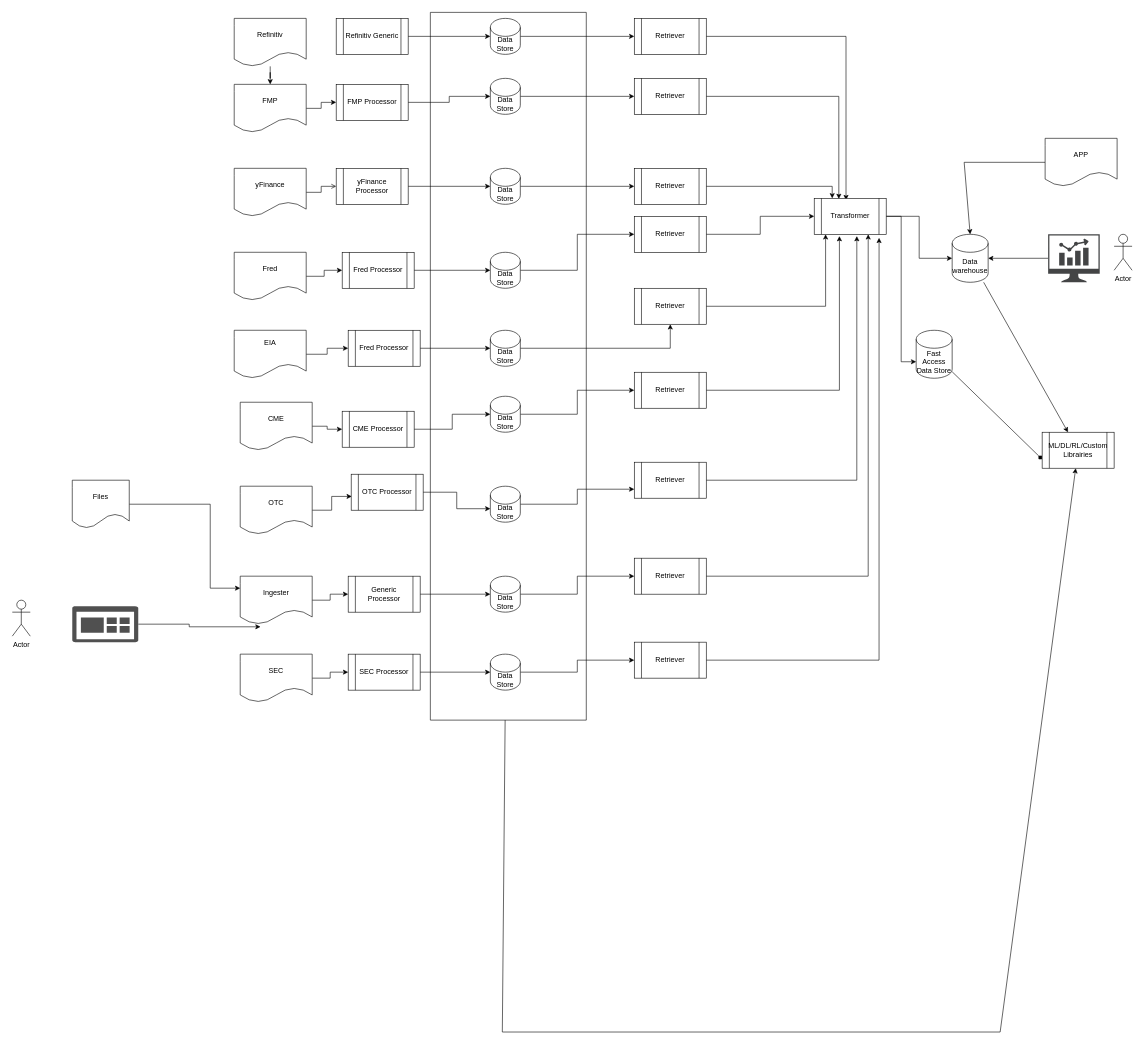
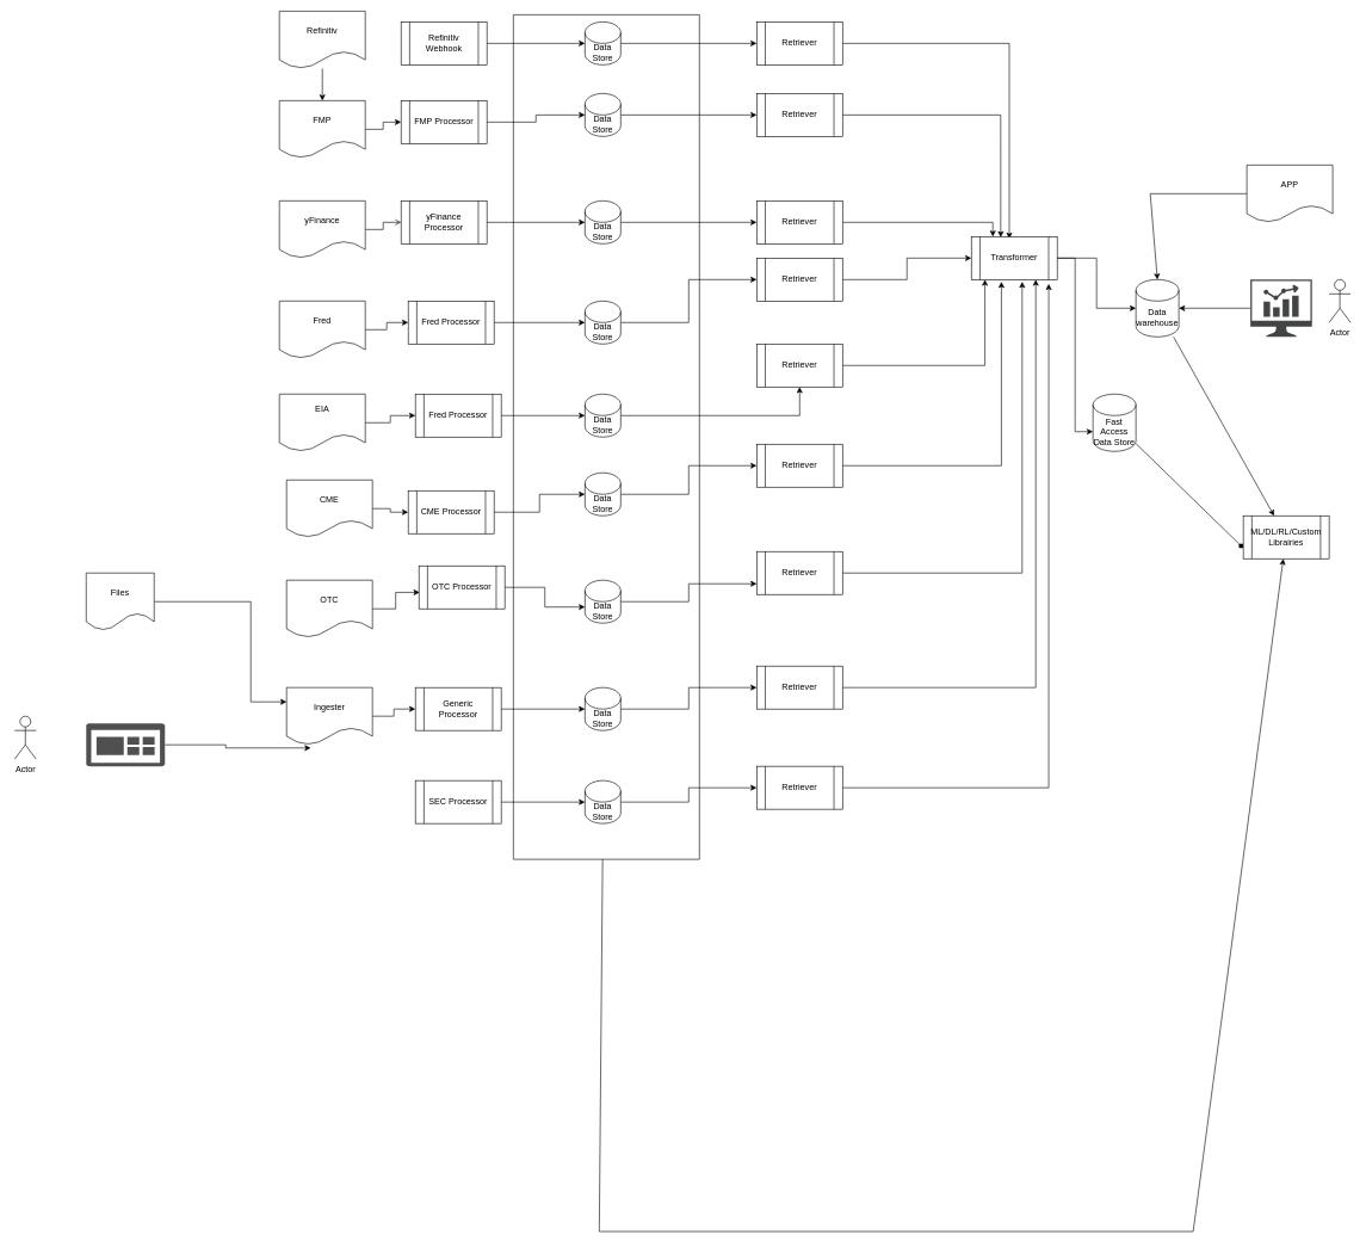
  <mxCell id="0" />
  <mxCell id="1" parent="0" />
  <mxCell id="2" style="edgeStyle=orthogonalEdgeStyle;rounded=0;orthogonalLoop=1;jettySize=auto;html=1;entryX=0;entryY=0.5;entryDx=0;entryDy=0;" edge="1" parent="1" source="3" target="31"><mxGeometry relative="1" as="geometry" /></mxCell>
  <mxCell id="3" value="&#10;EIA&#10;&#10;" style="shape=document;whiteSpace=wrap;html=1;boundedLbl=1;" vertex="1" parent="1"><mxGeometry x="390" y="550" width="120" height="80" as="geometry" /></mxCell>
  <mxCell id="4" style="edgeStyle=orthogonalEdgeStyle;rounded=0;orthogonalLoop=1;jettySize=auto;html=1;" edge="1" parent="1" source="5" target="25"><mxGeometry relative="1" as="geometry" /></mxCell>
  <mxCell id="5" value="Fred" style="shape=document;whiteSpace=wrap;html=1;boundedLbl=1;" vertex="1" parent="1"><mxGeometry x="390" y="420" width="120" height="80" as="geometry" /></mxCell>
  <mxCell id="6" style="edgeStyle=orthogonalEdgeStyle;rounded=0;orthogonalLoop=1;jettySize=auto;html=1;entryX=0;entryY=0.5;entryDx=0;entryDy=0;endArrow=open;" edge="1" parent="1" source="7" target="23"><mxGeometry relative="1" as="geometry" /></mxCell>
  <mxCell id="7" value="yFinance" style="shape=document;whiteSpace=wrap;html=1;boundedLbl=1;" vertex="1" parent="1"><mxGeometry x="390" y="280" width="120" height="80" as="geometry" /></mxCell>
  <mxCell id="8" style="edgeStyle=orthogonalEdgeStyle;rounded=0;orthogonalLoop=1;jettySize=auto;html=1;entryX=0;entryY=0.5;entryDx=0;entryDy=0;" edge="1" parent="1" source="9" target="21"><mxGeometry relative="1" as="geometry" /></mxCell>
  <mxCell id="9" value="FMP" style="shape=document;whiteSpace=wrap;html=1;boundedLbl=1;" vertex="1" parent="1"><mxGeometry x="390" y="140" width="120" height="80" as="geometry" /></mxCell>
  <mxCell id="10" style="edgeStyle=orthogonalEdgeStyle;rounded=0;orthogonalLoop=1;jettySize=auto;html=1;" edge="1" parent="1" source="11" target="9"><mxGeometry relative="1" as="geometry" /></mxCell>
- <mxCell id="11" value="Refinitiv" style="shape=document;whiteSpace=wrap;html=1;boundedLbl=1;" vertex="1" parent="1"><mxGeometry x="390" y="30" width="120" height="80" as="geometry" /></mxCell>
+ <mxCell id="11" value="Refinitiv" style="shape=document;whiteSpace=wrap;html=1;boundedLbl=1;" vertex="1" parent="1"><mxGeometry x="390" y="15" width="120" height="80" as="geometry" /></mxCell>
  <mxCell id="12" style="edgeStyle=orthogonalEdgeStyle;rounded=0;orthogonalLoop=1;jettySize=auto;html=1;entryX=0;entryY=0.5;entryDx=0;entryDy=0;" edge="1" parent="1" source="13" target="29"><mxGeometry relative="1" as="geometry" /></mxCell>
  <mxCell id="13" value="CME" style="shape=document;whiteSpace=wrap;html=1;boundedLbl=1;" vertex="1" parent="1"><mxGeometry x="400" y="670" width="120" height="80" as="geometry" /></mxCell>
  <mxCell id="14" style="edgeStyle=orthogonalEdgeStyle;rounded=0;orthogonalLoop=1;jettySize=auto;html=1;entryX=0.008;entryY=0.617;entryDx=0;entryDy=0;entryPerimeter=0;" edge="1" parent="1" source="15" target="27"><mxGeometry relative="1" as="geometry" /></mxCell>
  <mxCell id="15" value="OTC" style="shape=document;whiteSpace=wrap;html=1;boundedLbl=1;" vertex="1" parent="1"><mxGeometry x="400" y="810" width="120" height="80" as="geometry" /></mxCell>
  <mxCell id="16" style="edgeStyle=orthogonalEdgeStyle;rounded=0;orthogonalLoop=1;jettySize=auto;html=1;entryX=0;entryY=0.5;entryDx=0;entryDy=0;" edge="1" parent="1" source="17" target="33"><mxGeometry relative="1" as="geometry" /></mxCell>
  <mxCell id="17" value="Ingester" style="shape=document;whiteSpace=wrap;html=1;boundedLbl=1;" vertex="1" parent="1"><mxGeometry x="400" y="960" width="120" height="80" as="geometry" /></mxCell>
  <mxCell id="18" style="edgeStyle=orthogonalEdgeStyle;rounded=0;orthogonalLoop=1;jettySize=auto;html=1;" edge="1" parent="1" source="19" target="43"><mxGeometry relative="1" as="geometry" /></mxCell>
- <mxCell id="19" value="Refinitiv Generic" style="shape=process;whiteSpace=wrap;html=1;backgroundOutline=1;" vertex="1" parent="1"><mxGeometry x="560" y="30" width="120" height="60" as="geometry" /></mxCell>
+ <mxCell id="19" value="Refinitiv Webhook" style="shape=process;whiteSpace=wrap;html=1;backgroundOutline=1;" vertex="1" parent="1"><mxGeometry x="560" y="30" width="120" height="60" as="geometry" /></mxCell>
  <mxCell id="20" style="edgeStyle=orthogonalEdgeStyle;rounded=0;orthogonalLoop=1;jettySize=auto;html=1;" edge="1" parent="1" source="21" target="47"><mxGeometry relative="1" as="geometry" /></mxCell>
  <mxCell id="21" value="FMP Processor" style="shape=process;whiteSpace=wrap;html=1;backgroundOutline=1;" vertex="1" parent="1"><mxGeometry x="560" y="140" width="120" height="60" as="geometry" /></mxCell>
  <mxCell id="22" style="edgeStyle=orthogonalEdgeStyle;rounded=0;orthogonalLoop=1;jettySize=auto;html=1;" edge="1" parent="1" source="23" target="49"><mxGeometry relative="1" as="geometry" /></mxCell>
  <mxCell id="23" value="yFinance Processor" style="shape=process;whiteSpace=wrap;html=1;backgroundOutline=1;" vertex="1" parent="1"><mxGeometry x="560" y="280" width="120" height="60" as="geometry" /></mxCell>
  <mxCell id="24" style="edgeStyle=orthogonalEdgeStyle;rounded=0;orthogonalLoop=1;jettySize=auto;html=1;entryX=0;entryY=0.5;entryDx=0;entryDy=0;entryPerimeter=0;" edge="1" parent="1" source="25" target="45"><mxGeometry relative="1" as="geometry" /></mxCell>
  <mxCell id="25" value="Fred Processor" style="shape=process;whiteSpace=wrap;html=1;backgroundOutline=1;" vertex="1" parent="1"><mxGeometry x="570" y="420" width="120" height="60" as="geometry" /></mxCell>
  <mxCell id="26" style="edgeStyle=orthogonalEdgeStyle;rounded=0;orthogonalLoop=1;jettySize=auto;html=1;entryX=0;entryY=0;entryDx=0;entryDy=37.5;entryPerimeter=0;" edge="1" parent="1" source="27" target="35"><mxGeometry relative="1" as="geometry" /></mxCell>
  <mxCell id="27" value="OTC Processor" style="shape=process;whiteSpace=wrap;html=1;backgroundOutline=1;" vertex="1" parent="1"><mxGeometry x="585" y="790" width="120" height="60" as="geometry" /></mxCell>
  <mxCell id="28" style="edgeStyle=orthogonalEdgeStyle;rounded=0;orthogonalLoop=1;jettySize=auto;html=1;" edge="1" parent="1" source="29" target="39"><mxGeometry relative="1" as="geometry" /></mxCell>
  <mxCell id="29" value="CME Processor" style="shape=process;whiteSpace=wrap;html=1;backgroundOutline=1;" vertex="1" parent="1"><mxGeometry x="570" y="685" width="120" height="60" as="geometry" /></mxCell>
  <mxCell id="30" style="edgeStyle=orthogonalEdgeStyle;rounded=0;orthogonalLoop=1;jettySize=auto;html=1;" edge="1" parent="1" source="31" target="41"><mxGeometry relative="1" as="geometry" /></mxCell>
  <mxCell id="31" value="Fred Processor" style="shape=process;whiteSpace=wrap;html=1;backgroundOutline=1;" vertex="1" parent="1"><mxGeometry x="580" y="550" width="120" height="60" as="geometry" /></mxCell>
  <mxCell id="32" style="edgeStyle=orthogonalEdgeStyle;rounded=0;orthogonalLoop=1;jettySize=auto;html=1;" edge="1" parent="1" source="33" target="37"><mxGeometry relative="1" as="geometry" /></mxCell>
  <mxCell id="33" value="Generic Processor" style="shape=process;whiteSpace=wrap;html=1;backgroundOutline=1;" vertex="1" parent="1"><mxGeometry x="580" y="960" width="120" height="60" as="geometry" /></mxCell>
  <mxCell id="34" style="edgeStyle=orthogonalEdgeStyle;rounded=0;orthogonalLoop=1;jettySize=auto;html=1;entryX=0;entryY=0.75;entryDx=0;entryDy=0;" edge="1" parent="1" source="35" target="63"><mxGeometry relative="1" as="geometry" /></mxCell>
  <mxCell id="35" value="Data Store" style="shape=cylinder3;whiteSpace=wrap;html=1;boundedLbl=1;backgroundOutline=1;size=15;" vertex="1" parent="1"><mxGeometry x="817" y="810" width="50" height="60" as="geometry" /></mxCell>
  <mxCell id="36" style="edgeStyle=orthogonalEdgeStyle;rounded=0;orthogonalLoop=1;jettySize=auto;html=1;entryX=0;entryY=0.5;entryDx=0;entryDy=0;" edge="1" parent="1" source="37" target="65"><mxGeometry relative="1" as="geometry" /></mxCell>
  <mxCell id="37" value="Data Store" style="shape=cylinder3;whiteSpace=wrap;html=1;boundedLbl=1;backgroundOutline=1;size=15;" vertex="1" parent="1"><mxGeometry x="817" y="960" width="50" height="60" as="geometry" /></mxCell>
  <mxCell id="38" style="edgeStyle=orthogonalEdgeStyle;rounded=0;orthogonalLoop=1;jettySize=auto;html=1;entryX=0;entryY=0.5;entryDx=0;entryDy=0;" edge="1" parent="1" source="39" target="61"><mxGeometry relative="1" as="geometry" /></mxCell>
  <mxCell id="39" value="Data Store" style="shape=cylinder3;whiteSpace=wrap;html=1;boundedLbl=1;backgroundOutline=1;size=15;" vertex="1" parent="1"><mxGeometry x="817" y="660" width="50" height="60" as="geometry" /></mxCell>
  <mxCell id="40" style="edgeStyle=orthogonalEdgeStyle;rounded=0;orthogonalLoop=1;jettySize=auto;html=1;" edge="1" parent="1" source="41" target="59"><mxGeometry relative="1" as="geometry" /></mxCell>
  <mxCell id="41" value="Data Store" style="shape=cylinder3;whiteSpace=wrap;html=1;boundedLbl=1;backgroundOutline=1;size=15;" vertex="1" parent="1"><mxGeometry x="817" y="550" width="50" height="60" as="geometry" /></mxCell>
  <mxCell id="42" style="edgeStyle=orthogonalEdgeStyle;rounded=0;orthogonalLoop=1;jettySize=auto;html=1;entryX=0;entryY=0.5;entryDx=0;entryDy=0;" edge="1" parent="1" source="43" target="51"><mxGeometry relative="1" as="geometry" /></mxCell>
  <mxCell id="43" value="Data Store" style="shape=cylinder3;whiteSpace=wrap;html=1;boundedLbl=1;backgroundOutline=1;size=15;" vertex="1" parent="1"><mxGeometry x="817" y="30" width="50" height="60" as="geometry" /></mxCell>
  <mxCell id="44" style="edgeStyle=orthogonalEdgeStyle;rounded=0;orthogonalLoop=1;jettySize=auto;html=1;entryX=0;entryY=0.5;entryDx=0;entryDy=0;" edge="1" parent="1" source="45" target="57"><mxGeometry relative="1" as="geometry" /></mxCell>
  <mxCell id="45" value="Data Store" style="shape=cylinder3;whiteSpace=wrap;html=1;boundedLbl=1;backgroundOutline=1;size=15;" vertex="1" parent="1"><mxGeometry x="817" y="420" width="50" height="60" as="geometry" /></mxCell>
  <mxCell id="46" style="edgeStyle=orthogonalEdgeStyle;rounded=0;orthogonalLoop=1;jettySize=auto;html=1;entryX=0;entryY=0.5;entryDx=0;entryDy=0;" edge="1" parent="1" source="47" target="53"><mxGeometry relative="1" as="geometry" /></mxCell>
  <mxCell id="47" value="Data Store" style="shape=cylinder3;whiteSpace=wrap;html=1;boundedLbl=1;backgroundOutline=1;size=15;" vertex="1" parent="1"><mxGeometry x="817" y="130" width="50" height="60" as="geometry" /></mxCell>
  <mxCell id="48" style="edgeStyle=orthogonalEdgeStyle;rounded=0;orthogonalLoop=1;jettySize=auto;html=1;entryX=0;entryY=0.5;entryDx=0;entryDy=0;" edge="1" parent="1" source="49" target="55"><mxGeometry relative="1" as="geometry" /></mxCell>
  <mxCell id="49" value="Data Store" style="shape=cylinder3;whiteSpace=wrap;html=1;boundedLbl=1;backgroundOutline=1;size=15;" vertex="1" parent="1"><mxGeometry x="817" y="280" width="50" height="60" as="geometry" /></mxCell>
  <mxCell id="50" style="edgeStyle=orthogonalEdgeStyle;rounded=0;orthogonalLoop=1;jettySize=auto;html=1;entryX=0.442;entryY=0.05;entryDx=0;entryDy=0;entryPerimeter=0;" edge="1" parent="1" source="51" target="68"><mxGeometry relative="1" as="geometry" /></mxCell>
  <mxCell id="51" value="Retriever" style="shape=process;whiteSpace=wrap;html=1;backgroundOutline=1;" vertex="1" parent="1"><mxGeometry x="1057" y="30" width="120" height="60" as="geometry" /></mxCell>
  <mxCell id="52" style="edgeStyle=orthogonalEdgeStyle;rounded=0;orthogonalLoop=1;jettySize=auto;html=1;entryX=0.342;entryY=0.017;entryDx=0;entryDy=0;entryPerimeter=0;" edge="1" parent="1" source="53" target="68"><mxGeometry relative="1" as="geometry" /></mxCell>
  <mxCell id="53" value="Retriever" style="shape=process;whiteSpace=wrap;html=1;backgroundOutline=1;" vertex="1" parent="1"><mxGeometry x="1057" y="130" width="120" height="60" as="geometry" /></mxCell>
  <mxCell id="54" style="edgeStyle=orthogonalEdgeStyle;rounded=0;orthogonalLoop=1;jettySize=auto;html=1;entryX=0.25;entryY=0;entryDx=0;entryDy=0;" edge="1" parent="1" source="55" target="68"><mxGeometry relative="1" as="geometry"><mxPoint x="1070" y="380" as="targetPoint" /></mxGeometry></mxCell>
  <mxCell id="55" value="Retriever" style="shape=process;whiteSpace=wrap;html=1;backgroundOutline=1;" vertex="1" parent="1"><mxGeometry x="1057" y="280" width="120" height="60" as="geometry" /></mxCell>
  <mxCell id="56" style="edgeStyle=orthogonalEdgeStyle;rounded=0;orthogonalLoop=1;jettySize=auto;html=1;entryX=0;entryY=0.5;entryDx=0;entryDy=0;" edge="1" parent="1" source="57" target="68"><mxGeometry relative="1" as="geometry" /></mxCell>
  <mxCell id="57" value="Retriever" style="shape=process;whiteSpace=wrap;html=1;backgroundOutline=1;" vertex="1" parent="1"><mxGeometry x="1057" y="360" width="120" height="60" as="geometry" /></mxCell>
  <mxCell id="58" style="edgeStyle=orthogonalEdgeStyle;rounded=0;orthogonalLoop=1;jettySize=auto;html=1;entryX=0.158;entryY=1;entryDx=0;entryDy=0;entryPerimeter=0;" edge="1" parent="1" source="59" target="68"><mxGeometry relative="1" as="geometry" /></mxCell>
  <mxCell id="59" value="Retriever" style="shape=process;whiteSpace=wrap;html=1;backgroundOutline=1;" vertex="1" parent="1"><mxGeometry x="1057" y="480" width="120" height="60" as="geometry" /></mxCell>
  <mxCell id="60" style="edgeStyle=orthogonalEdgeStyle;rounded=0;orthogonalLoop=1;jettySize=auto;html=1;entryX=0.35;entryY=1.05;entryDx=0;entryDy=0;entryPerimeter=0;" edge="1" parent="1" source="61" target="68"><mxGeometry relative="1" as="geometry" /></mxCell>
  <mxCell id="61" value="Retriever" style="shape=process;whiteSpace=wrap;html=1;backgroundOutline=1;" vertex="1" parent="1"><mxGeometry x="1057" y="620" width="120" height="60" as="geometry" /></mxCell>
  <mxCell id="62" style="edgeStyle=orthogonalEdgeStyle;rounded=0;orthogonalLoop=1;jettySize=auto;html=1;entryX=0.592;entryY=1.05;entryDx=0;entryDy=0;entryPerimeter=0;" edge="1" parent="1" source="63" target="68"><mxGeometry relative="1" as="geometry" /></mxCell>
  <mxCell id="63" value="Retriever" style="shape=process;whiteSpace=wrap;html=1;backgroundOutline=1;" vertex="1" parent="1"><mxGeometry x="1057" y="770" width="120" height="60" as="geometry" /></mxCell>
  <mxCell id="64" style="edgeStyle=orthogonalEdgeStyle;rounded=0;orthogonalLoop=1;jettySize=auto;html=1;entryX=0.75;entryY=1;entryDx=0;entryDy=0;" edge="1" parent="1" source="65" target="68"><mxGeometry relative="1" as="geometry" /></mxCell>
  <mxCell id="65" value="Retriever" style="shape=process;whiteSpace=wrap;html=1;backgroundOutline=1;" vertex="1" parent="1"><mxGeometry x="1057" y="930" width="120" height="60" as="geometry" /></mxCell>
  <mxCell id="66" style="edgeStyle=orthogonalEdgeStyle;rounded=0;orthogonalLoop=1;jettySize=auto;html=1;entryX=0;entryY=0;entryDx=0;entryDy=52.5;entryPerimeter=0;" edge="1" parent="1" source="68" target="70"><mxGeometry relative="1" as="geometry" /></mxCell>
  <mxCell id="67" style="edgeStyle=orthogonalEdgeStyle;rounded=0;orthogonalLoop=1;jettySize=auto;html=1;" edge="1" parent="1" source="68" target="72"><mxGeometry relative="1" as="geometry" /></mxCell>
  <mxCell id="68" value="Transformer" style="shape=process;whiteSpace=wrap;html=1;backgroundOutline=1;" vertex="1" parent="1"><mxGeometry x="1357" y="330" width="120" height="60" as="geometry" /></mxCell>
  <mxCell id="69" style="edgeStyle=none;rounded=0;orthogonalLoop=1;jettySize=auto;html=1;entryX=0;entryY=0.75;entryDx=0;entryDy=0;endArrow=diamond;" edge="1" parent="1" source="70" target="89"><mxGeometry relative="1" as="geometry" /></mxCell>
  <mxCell id="70" value="Fast Access Data Store" style="shape=cylinder3;whiteSpace=wrap;html=1;boundedLbl=1;backgroundOutline=1;size=15;" vertex="1" parent="1"><mxGeometry x="1527" y="550" width="60" height="80" as="geometry" /></mxCell>
  <mxCell id="71" style="edgeStyle=none;rounded=0;orthogonalLoop=1;jettySize=auto;html=1;" edge="1" parent="1" source="72" target="89"><mxGeometry relative="1" as="geometry" /></mxCell>
  <mxCell id="72" value="Data warehouse" style="shape=cylinder3;whiteSpace=wrap;html=1;boundedLbl=1;backgroundOutline=1;size=15;" vertex="1" parent="1"><mxGeometry x="1587" y="390" width="60" height="80" as="geometry" /></mxCell>
  <mxCell id="73" style="edgeStyle=orthogonalEdgeStyle;rounded=0;orthogonalLoop=1;jettySize=auto;html=1;entryX=0;entryY=0.25;entryDx=0;entryDy=0;" edge="1" parent="1" source="74" target="17"><mxGeometry relative="1" as="geometry"><Array as="points"><mxPoint x="350" y="840" /><mxPoint x="350" y="980" /></Array></mxGeometry></mxCell>
  <mxCell id="74" value="Files" style="shape=document;whiteSpace=wrap;html=1;boundedLbl=1;" vertex="1" parent="1"><mxGeometry x="120" y="800" width="95" height="80" as="geometry" /></mxCell>
  <mxCell id="75" style="edgeStyle=orthogonalEdgeStyle;rounded=0;orthogonalLoop=1;jettySize=auto;html=1;entryX=1;entryY=0.5;entryDx=0;entryDy=0;entryPerimeter=0;" edge="1" parent="1" source="76" target="72"><mxGeometry relative="1" as="geometry" /></mxCell>
  <mxCell id="76" value="" style="sketch=0;pointerEvents=1;shadow=0;dashed=0;html=1;strokeColor=none;fillColor=#434445;aspect=fixed;labelPosition=center;verticalLabelPosition=bottom;verticalAlign=top;align=center;outlineConnect=0;shape=mxgraph.vvd.nsx_dashboard;" vertex="1" parent="1"><mxGeometry x="1747" y="390" width="86.02" height="80" as="geometry" /></mxCell>
- <mxCell id="77" style="edgeStyle=orthogonalEdgeStyle;rounded=0;orthogonalLoop=1;jettySize=auto;html=1;entryX=0;entryY=0.5;entryDx=0;entryDy=0;" edge="1" parent="1" source="78" target="80"><mxGeometry relative="1" as="geometry" /></mxCell>
- <mxCell id="78" value="SEC" style="shape=document;whiteSpace=wrap;html=1;boundedLbl=1;" vertex="1" parent="1"><mxGeometry x="400" y="1090" width="120" height="80" as="geometry" /></mxCell>
  <mxCell id="79" style="edgeStyle=orthogonalEdgeStyle;rounded=0;orthogonalLoop=1;jettySize=auto;html=1;entryX=0;entryY=0.5;entryDx=0;entryDy=0;entryPerimeter=0;" edge="1" parent="1" source="80" target="82"><mxGeometry relative="1" as="geometry" /></mxCell>
  <mxCell id="80" value="SEC Processor" style="shape=process;whiteSpace=wrap;html=1;backgroundOutline=1;" vertex="1" parent="1"><mxGeometry x="580" y="1090" width="120" height="60" as="geometry" /></mxCell>
  <mxCell id="81" style="edgeStyle=orthogonalEdgeStyle;rounded=0;orthogonalLoop=1;jettySize=auto;html=1;" edge="1" parent="1" source="82" target="84"><mxGeometry relative="1" as="geometry" /></mxCell>
  <mxCell id="82" value="Data Store" style="shape=cylinder3;whiteSpace=wrap;html=1;boundedLbl=1;backgroundOutline=1;size=15;" vertex="1" parent="1"><mxGeometry x="817" y="1090" width="50" height="60" as="geometry" /></mxCell>
  <mxCell id="83" style="edgeStyle=orthogonalEdgeStyle;rounded=0;orthogonalLoop=1;jettySize=auto;html=1;entryX=0.901;entryY=1.098;entryDx=0;entryDy=0;entryPerimeter=0;" edge="1" parent="1" source="84" target="68"><mxGeometry relative="1" as="geometry" /></mxCell>
  <mxCell id="84" value="Retriever" style="shape=process;whiteSpace=wrap;html=1;backgroundOutline=1;" vertex="1" parent="1"><mxGeometry x="1057" y="1070" width="120" height="60" as="geometry" /></mxCell>
  <mxCell id="85" value="Actor" style="shape=umlActor;verticalLabelPosition=bottom;verticalAlign=top;html=1;outlineConnect=0;" vertex="1" parent="1"><mxGeometry x="1857" y="390" width="30" height="60" as="geometry" /></mxCell>
  <mxCell id="86" style="edgeStyle=orthogonalEdgeStyle;rounded=0;orthogonalLoop=1;jettySize=auto;html=1;entryX=0.282;entryY=1.055;entryDx=0;entryDy=0;entryPerimeter=0;" edge="1" parent="1" source="87" target="17"><mxGeometry relative="1" as="geometry" /></mxCell>
  <mxCell id="87" value="" style="sketch=0;pointerEvents=1;shadow=0;dashed=0;html=1;strokeColor=none;labelPosition=center;verticalLabelPosition=bottom;verticalAlign=top;align=center;fillColor=#505050;shape=mxgraph.mscae.oms.dashboard" vertex="1" parent="1"><mxGeometry x="120" y="1010" width="110" height="60" as="geometry" /></mxCell>
  <mxCell id="88" value="Actor" style="shape=umlActor;verticalLabelPosition=bottom;verticalAlign=top;html=1;outlineConnect=0;" vertex="1" parent="1"><mxGeometry x="20" y="1000" width="30" height="60" as="geometry" /></mxCell>
  <mxCell id="89" value="ML/DL/RL/Custom Librairies" style="shape=process;whiteSpace=wrap;html=1;backgroundOutline=1;" vertex="1" parent="1"><mxGeometry x="1737" y="720" width="120" height="60" as="geometry" /></mxCell>
  <mxCell id="90" style="edgeStyle=none;rounded=0;orthogonalLoop=1;jettySize=auto;html=1;" edge="1" parent="1" source="91" target="89"><mxGeometry relative="1" as="geometry"><Array as="points"><mxPoint x="837" y="1720" /><mxPoint x="1667" y="1720" /></Array></mxGeometry></mxCell>
  <mxCell id="91" value="" style="swimlane;startSize=0;" vertex="1" parent="1"><mxGeometry x="717" width="260" height="1180" as="geometry" y="20" /></mxCell>
  <mxCell id="92" style="edgeStyle=none;rounded=0;orthogonalLoop=1;jettySize=auto;html=1;entryX=0.5;entryY=0;entryDx=0;entryDy=0;entryPerimeter=0;" edge="1" parent="1" source="93" target="72"><mxGeometry relative="1" as="geometry"><Array as="points"><mxPoint x="1607" y="270" /></Array></mxGeometry></mxCell>
  <mxCell id="93" value="APP" style="shape=document;whiteSpace=wrap;html=1;boundedLbl=1;" vertex="1" parent="1"><mxGeometry x="1742" y="230" width="120" height="80" as="geometry" /></mxCell>
